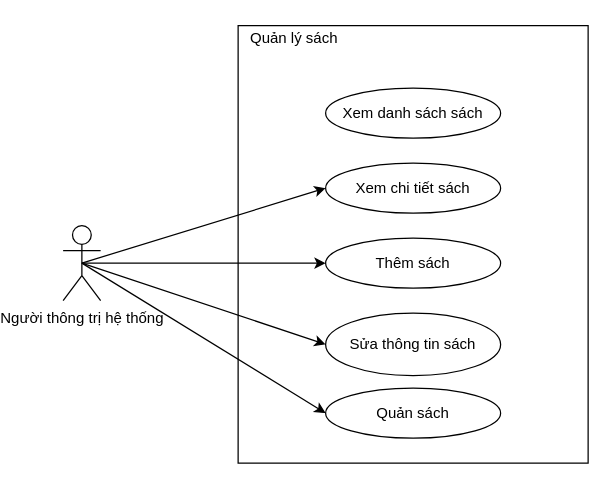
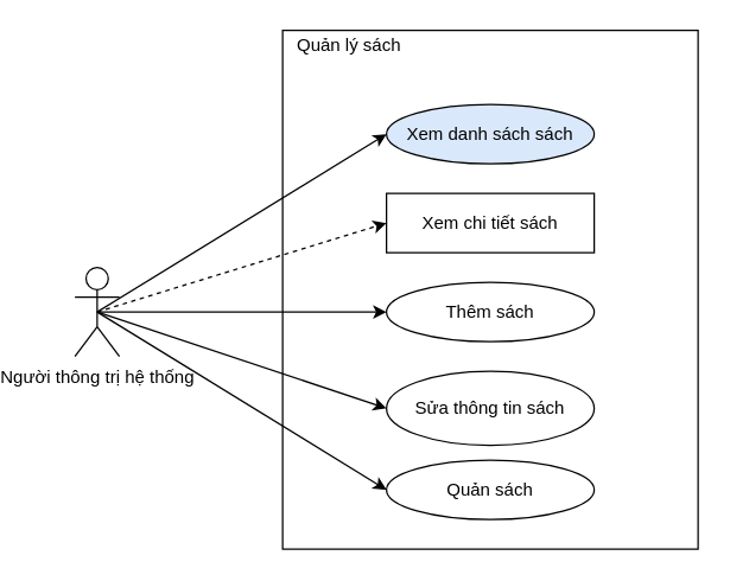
  <mxCell id="0" />
  <mxCell id="1" parent="0" />
  <mxCell id="2" value="" style="rounded=0;whiteSpace=wrap;html=1;" parent="1" vertex="1"><mxGeometry x="160" y="20" width="280" height="350" as="geometry" /></mxCell>
  <mxCell id="3" value="Quản lý sách" style="text;html=1;strokeColor=none;fillColor=none;align=center;verticalAlign=middle;whiteSpace=wrap;rounded=0;" parent="1" vertex="1"><mxGeometry x="160" y="20" width="90" height="20" as="geometry" /></mxCell>
  <mxCell id="4" value="Người thông trị hệ thống" style="shape=umlActor;verticalLabelPosition=bottom;labelBackgroundColor=#ffffff;verticalAlign=top;html=1;outlineConnect=0;" parent="1" vertex="1"><mxGeometry x="20" y="180" width="30" height="60" as="geometry" /></mxCell>
- <mxCell id="5" value="Xem danh sách sách" style="ellipse;whiteSpace=wrap;html=1;" parent="1" vertex="1"><mxGeometry x="230" y="70" width="140" height="40" as="geometry" /></mxCell>
- <mxCell id="6" value="Xem chi tiết sách" style="ellipse;whiteSpace=wrap;html=1;" parent="1" vertex="1"><mxGeometry x="230" y="130" width="140" height="40" as="geometry" /></mxCell>
+ <mxCell id="5" value="Xem danh sách sách" style="ellipse;whiteSpace=wrap;html=1;fillColor=#dae8fc;" parent="1" vertex="1"><mxGeometry x="230" y="70" width="140" height="40" as="geometry" /></mxCell>
+ <mxCell id="6" value="Xem chi tiết sách" style="whiteSpace=wrap;html=1;rounded=0;" parent="1" vertex="1"><mxGeometry x="230" y="130" width="140" height="40" as="geometry" /></mxCell>
  <mxCell id="7" value="Thêm sách" style="ellipse;whiteSpace=wrap;html=1;" parent="1" vertex="1"><mxGeometry x="230" y="190" width="140" height="40" as="geometry" /></mxCell>
  <mxCell id="8" value="Sửa thông tin sách" style="ellipse;whiteSpace=wrap;html=1;" parent="1" vertex="1"><mxGeometry x="230" y="250" width="140" height="50" as="geometry" /></mxCell>
  <mxCell id="9" value="Quản sách" style="ellipse;whiteSpace=wrap;html=1;" parent="1" vertex="1"><mxGeometry x="230" y="310" width="140" height="40" as="geometry" /></mxCell>
- <mxCell id="11" value="" style="endArrow=classic;html=1;exitX=0.5;exitY=0.5;exitDx=0;exitDy=0;exitPerimeter=0;entryX=0;entryY=0.5;entryDx=0;entryDy=0;" parent="1" source="4" target="6" edge="1"><mxGeometry width="50" height="50" relative="1" as="geometry"><mxPoint x="250" y="220" as="sourcePoint" /><mxPoint x="300" y="170" as="targetPoint" /></mxGeometry></mxCell>
+ <mxCell id="10" value="" style="endArrow=classic;html=1;exitX=0.5;exitY=0.5;exitDx=0;exitDy=0;exitPerimeter=0;entryX=0;entryY=0.5;entryDx=0;entryDy=0;" parent="1" source="4" target="5" edge="1"><mxGeometry width="50" height="50" relative="1" as="geometry"><mxPoint x="110" y="180" as="sourcePoint" /><mxPoint x="160" y="130" as="targetPoint" /></mxGeometry></mxCell>
+ <mxCell id="11" value="" style="endArrow=classic;html=1;exitX=0.5;exitY=0.5;exitDx=0;exitDy=0;exitPerimeter=0;entryX=0;entryY=0.5;entryDx=0;entryDy=0;dashed=1;" parent="1" source="4" target="6" edge="1"><mxGeometry width="50" height="50" relative="1" as="geometry"><mxPoint x="250" y="220" as="sourcePoint" /><mxPoint x="300" y="170" as="targetPoint" /></mxGeometry></mxCell>
  <mxCell id="12" value="" style="endArrow=classic;html=1;exitX=0.5;exitY=0.5;exitDx=0;exitDy=0;exitPerimeter=0;entryX=0;entryY=0.5;entryDx=0;entryDy=0;" parent="1" source="4" target="7" edge="1"><mxGeometry width="50" height="50" relative="1" as="geometry"><mxPoint x="250" y="220" as="sourcePoint" /><mxPoint x="300" y="170" as="targetPoint" /></mxGeometry></mxCell>
  <mxCell id="13" value="" style="endArrow=classic;html=1;exitX=0.5;exitY=0.5;exitDx=0;exitDy=0;exitPerimeter=0;entryX=0;entryY=0.5;entryDx=0;entryDy=0;" parent="1" source="4" target="8" edge="1"><mxGeometry width="50" height="50" relative="1" as="geometry"><mxPoint x="60" y="320" as="sourcePoint" /><mxPoint x="110" y="270" as="targetPoint" /></mxGeometry></mxCell>
  <mxCell id="14" value="" style="endArrow=classic;html=1;exitX=0.5;exitY=0.5;exitDx=0;exitDy=0;exitPerimeter=0;entryX=0;entryY=0.5;entryDx=0;entryDy=0;" parent="1" source="4" target="9" edge="1"><mxGeometry width="50" height="50" relative="1" as="geometry"><mxPoint x="250" y="220" as="sourcePoint" /><mxPoint x="300" y="170" as="targetPoint" /></mxGeometry></mxCell>
